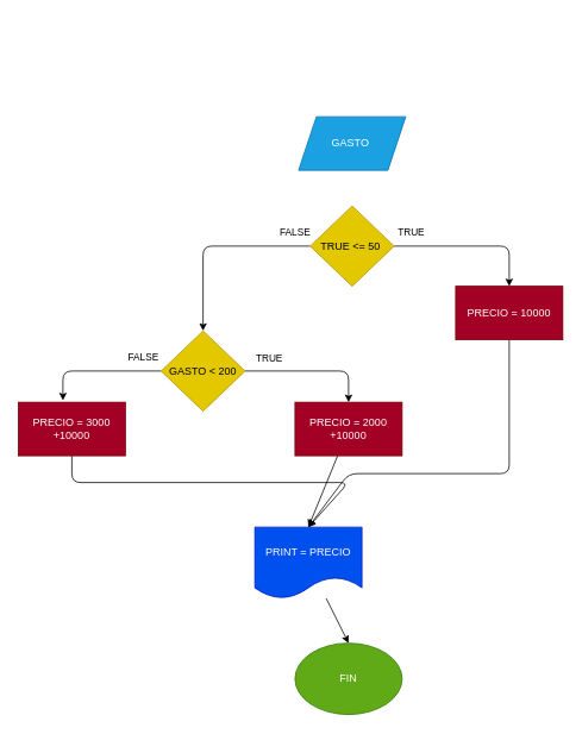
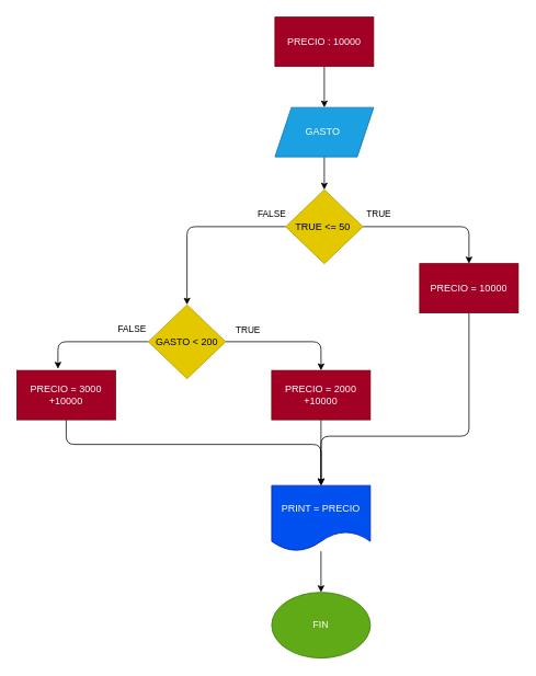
  <mxCell id="0" />
  <mxCell id="1" parent="0" />
+ <mxCell id="2" value="" style="edgeStyle=none;html=1;" parent="1" source="3" target="5" edge="1"><mxGeometry relative="1" as="geometry" /></mxCell>
+ <mxCell id="3" value="PRECIO : 10000" style="rounded=0;whiteSpace=wrap;html=1;fillColor=#a20025;fontColor=#ffffff;strokeColor=#6F0000;" parent="1" vertex="1"><mxGeometry x="334" y="20" width="120" height="60" as="geometry" /></mxCell>
+ <mxCell id="4" value="" style="edgeStyle=none;html=1;" parent="1" source="5" target="8" edge="1"><mxGeometry relative="1" as="geometry" /></mxCell>
  <mxCell id="5" value="GASTO&amp;nbsp;" style="shape=parallelogram;perimeter=parallelogramPerimeter;whiteSpace=wrap;html=1;fixedSize=1;fillColor=#1ba1e2;fontColor=#ffffff;strokeColor=#006EAF;" parent="1" vertex="1"><mxGeometry x="334" y="130" width="120" height="60" as="geometry" /></mxCell>
  <mxCell id="6" value="FALSE" style="edgeStyle=none;html=1;entryX=0.5;entryY=0;entryDx=0;entryDy=0;" parent="1" source="8" target="12" edge="1"><mxGeometry x="-0.842" y="-15" relative="1" as="geometry"><Array as="points"><mxPoint x="227" y="275" /></Array><mxPoint as="offset" /></mxGeometry></mxCell>
  <mxCell id="7" value="TRUE" style="edgeStyle=none;html=1;entryX=0.5;entryY=0;entryDx=0;entryDy=0;" parent="1" source="8" edge="1"><mxGeometry x="-0.782" y="15" relative="1" as="geometry"><mxPoint x="570" y="320" as="targetPoint" /><Array as="points"><mxPoint x="570" y="275" /></Array><mxPoint as="offset" /></mxGeometry></mxCell>
  <mxCell id="8" value="TRUE &amp;lt;= 50&amp;nbsp;" style="rhombus;whiteSpace=wrap;html=1;fillColor=#e3c800;fontColor=#000000;strokeColor=#B09500;" parent="1" vertex="1"><mxGeometry x="347" y="230" width="94" height="90" as="geometry" /></mxCell>
  <mxCell id="9" style="edgeStyle=none;html=1;entryX=0.5;entryY=0;entryDx=0;entryDy=0;" parent="1" source="12" edge="1"><mxGeometry relative="1" as="geometry"><mxPoint x="390" y="450" as="targetPoint" /><Array as="points"><mxPoint x="390" y="415" /></Array></mxGeometry></mxCell>
  <mxCell id="10" value="TRUE" style="edgeLabel;html=1;align=center;verticalAlign=middle;resizable=0;points=[];" vertex="1" connectable="0" parent="9"><mxGeometry x="-0.391" y="1" relative="1" as="geometry"><mxPoint x="-20" y="-14" as="offset" /></mxGeometry></mxCell>
  <mxCell id="11" value="FALSE" style="edgeStyle=none;html=1;entryX=0.417;entryY=-0.033;entryDx=0;entryDy=0;entryPerimeter=0;" edge="1" parent="1" source="12" target="18"><mxGeometry x="-0.72" y="-15" relative="1" as="geometry"><Array as="points"><mxPoint x="70" y="415" /></Array><mxPoint as="offset" /></mxGeometry></mxCell>
  <mxCell id="12" value="GASTO &amp;lt; 200" style="rhombus;whiteSpace=wrap;html=1;fillColor=#e3c800;fontColor=#000000;strokeColor=#B09500;" parent="1" vertex="1"><mxGeometry x="180" y="370" width="94" height="90" as="geometry" /></mxCell>
  <mxCell id="13" style="edgeStyle=none;html=1;entryX=0.5;entryY=0;entryDx=0;entryDy=0;" edge="1" parent="1" source="14" target="20"><mxGeometry relative="1" as="geometry"><Array as="points"><mxPoint x="570" y="530" /><mxPoint x="390" y="530" /></Array></mxGeometry></mxCell>
  <mxCell id="14" value="PRECIO = 10000" style="rounded=0;whiteSpace=wrap;html=1;fillColor=#a20025;fontColor=#ffffff;strokeColor=#6F0000;" vertex="1" parent="1"><mxGeometry x="510" y="320" width="120" height="60" as="geometry" /></mxCell>
  <mxCell id="15" style="edgeStyle=none;html=1;entryX=0.5;entryY=0;entryDx=0;entryDy=0;" edge="1" parent="1" source="16" target="20"><mxGeometry relative="1" as="geometry" /></mxCell>
  <mxCell id="16" value="PRECIO = 2000 +10000" style="rounded=0;whiteSpace=wrap;html=1;fillColor=#a20025;fontColor=#ffffff;strokeColor=#6F0000;" vertex="1" parent="1"><mxGeometry x="330" y="450" width="120" height="60" as="geometry" /></mxCell>
  <mxCell id="17" style="edgeStyle=none;html=1;entryX=0.5;entryY=0;entryDx=0;entryDy=0;exitX=0.5;exitY=1;exitDx=0;exitDy=0;" edge="1" parent="1" source="18" target="20"><mxGeometry relative="1" as="geometry"><Array as="points"><mxPoint x="80" y="540" /><mxPoint x="390" y="540" /></Array></mxGeometry></mxCell>
  <mxCell id="18" value="PRECIO = 3000 +10000" style="rounded=0;whiteSpace=wrap;html=1;fillColor=#a20025;fontColor=#ffffff;strokeColor=#6F0000;" vertex="1" parent="1"><mxGeometry x="20" y="450" width="120" height="60" as="geometry" /></mxCell>
  <mxCell id="19" style="edgeStyle=none;html=1;entryX=0.5;entryY=0;entryDx=0;entryDy=0;" edge="1" parent="1" source="20" target="21"><mxGeometry relative="1" as="geometry" /></mxCell>
- <mxCell id="20" value="PRINT = PRECIO" style="shape=document;whiteSpace=wrap;html=1;boundedLbl=1;fillColor=#0050ef;fontColor=#ffffff;strokeColor=#001DBC;" vertex="1" parent="1"><mxGeometry x="285" y="590" width="120" height="80" as="geometry" /></mxCell>
+ <mxCell id="20" value="PRINT = PRECIO" style="shape=document;whiteSpace=wrap;html=1;boundedLbl=1;fillColor=#0050ef;fontColor=#ffffff;strokeColor=#001DBC;" vertex="1" parent="1"><mxGeometry x="330" y="590" width="120" height="80" as="geometry" /></mxCell>
  <mxCell id="21" value="FIN" style="ellipse;whiteSpace=wrap;html=1;fillColor=#60a917;fontColor=#ffffff;strokeColor=#2D7600;" vertex="1" parent="1"><mxGeometry x="330" y="720" width="120" height="80" as="geometry" /></mxCell>
